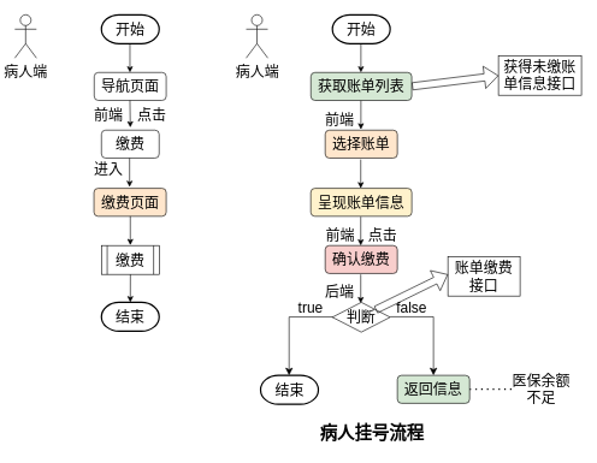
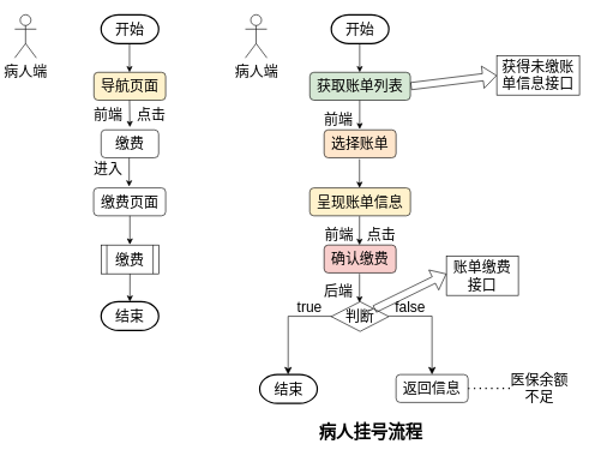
  <mxCell id="0" />
  <mxCell id="1" parent="0" />
  <mxCell id="2" value="&lt;font style=&quot;font-size: 20px;&quot;&gt;病人端&lt;/font&gt;" style="shape=umlActor;verticalLabelPosition=bottom;verticalAlign=top;html=1;outlineConnect=0;" parent="1" vertex="1"><mxGeometry x="20" y="20" width="30" height="60" as="geometry" /></mxCell>
  <mxCell id="3" value="开始" style="strokeWidth=2;html=1;shape=mxgraph.flowchart.terminator;whiteSpace=wrap;fontSize=20;" parent="1" vertex="1"><mxGeometry x="140" y="20" width="80" height="40" as="geometry" /></mxCell>
  <mxCell id="4" value="" style="endArrow=classic;html=1;fontSize=20;exitX=0.5;exitY=1;exitDx=0;exitDy=0;exitPerimeter=0;strokeWidth=1;" parent="1" edge="1"><mxGeometry width="50" height="50" relative="1" as="geometry"><mxPoint x="179.5" y="60" as="sourcePoint" /><mxPoint x="179.5" y="100" as="targetPoint" /></mxGeometry></mxCell>
- <mxCell id="5" value="导航页面" style="rounded=1;whiteSpace=wrap;html=1;fontSize=20;" parent="1" vertex="1"><mxGeometry x="130" y="100" width="99.75" height="38.75" as="geometry" /></mxCell>
+ <mxCell id="5" value="导航页面" style="rounded=1;whiteSpace=wrap;html=1;fontSize=20;fillColor=#fff2cc;" parent="1" vertex="1"><mxGeometry x="130" y="100" width="99.75" height="38.75" as="geometry" /></mxCell>
  <mxCell id="6" value="" style="endArrow=classic;html=1;fontSize=20;exitX=0.5;exitY=1;exitDx=0;exitDy=0;exitPerimeter=0;strokeWidth=1;entryX=0.5;entryY=0;entryDx=0;entryDy=0;" parent="1" edge="1"><mxGeometry width="50" height="50" relative="1" as="geometry"><mxPoint x="179.5" y="138.75" as="sourcePoint" /><mxPoint x="180" y="176.25" as="targetPoint" /></mxGeometry></mxCell>
  <mxCell id="7" value="前端" style="text;html=1;strokeColor=none;fillColor=none;align=center;verticalAlign=middle;whiteSpace=wrap;rounded=0;fontSize=20;" parent="1" vertex="1"><mxGeometry x="120" y="143.75" width="60" height="30" as="geometry" /></mxCell>
  <mxCell id="8" value="点击" style="text;html=1;strokeColor=none;fillColor=none;align=center;verticalAlign=middle;whiteSpace=wrap;rounded=0;fontSize=20;" parent="1" vertex="1"><mxGeometry x="180" y="143.75" width="60" height="30" as="geometry" /></mxCell>
  <mxCell id="9" value="缴费" style="rounded=1;whiteSpace=wrap;html=1;fontSize=20;" parent="1" vertex="1"><mxGeometry x="140" y="180" width="80" height="38.75" as="geometry" /></mxCell>
  <mxCell id="10" value="" style="endArrow=classic;html=1;fontSize=20;exitX=0.5;exitY=1;exitDx=0;exitDy=0;exitPerimeter=0;strokeWidth=1;" parent="1" edge="1"><mxGeometry width="50" height="50" relative="1" as="geometry"><mxPoint x="179" y="218.75" as="sourcePoint" /><mxPoint x="179" y="258.75" as="targetPoint" /></mxGeometry></mxCell>
- <mxCell id="11" value="缴费页面" style="rounded=1;whiteSpace=wrap;html=1;fontSize=20;fillColor=#ffe6cc;" parent="1" vertex="1"><mxGeometry x="129.63" y="260.63" width="100.12" height="38.75" as="geometry" /></mxCell>
+ <mxCell id="11" value="缴费页面" style="rounded=1;whiteSpace=wrap;html=1;fontSize=20;" parent="1" vertex="1"><mxGeometry x="129.63" y="260.63" width="100.12" height="38.75" as="geometry" /></mxCell>
  <mxCell id="12" value="进入" style="text;html=1;strokeColor=none;fillColor=none;align=center;verticalAlign=middle;whiteSpace=wrap;rounded=0;fontSize=20;" parent="1" vertex="1"><mxGeometry x="120" y="218.75" width="60" height="30" as="geometry" /></mxCell>
  <mxCell id="13" value="" style="endArrow=classic;html=1;fontSize=20;exitX=0.5;exitY=1;exitDx=0;exitDy=0;exitPerimeter=0;strokeWidth=1;" parent="1" edge="1"><mxGeometry width="50" height="50" relative="1" as="geometry"><mxPoint x="180" y="299.38" as="sourcePoint" /><mxPoint x="180" y="339.38" as="targetPoint" /></mxGeometry></mxCell>
  <mxCell id="14" value="&lt;font style=&quot;font-size: 20px;&quot;&gt;缴费&lt;/font&gt;" style="shape=process;whiteSpace=wrap;html=1;backgroundOutline=1;" parent="1" vertex="1"><mxGeometry x="140" y="340" width="80.25" height="40" as="geometry" /></mxCell>
  <mxCell id="15" value="" style="endArrow=classic;html=1;fontSize=20;strokeWidth=1;entryX=0.5;entryY=0;entryDx=0;entryDy=0;entryPerimeter=0;exitX=0.5;exitY=1;exitDx=0;exitDy=0;" parent="1" source="14" target="16" edge="1"><mxGeometry width="50" height="50" relative="1" as="geometry"><mxPoint x="280" y="410" as="sourcePoint" /><mxPoint x="250" y="410" as="targetPoint" /></mxGeometry></mxCell>
  <mxCell id="16" value="结束" style="strokeWidth=2;html=1;shape=mxgraph.flowchart.terminator;whiteSpace=wrap;fontSize=20;" parent="1" vertex="1"><mxGeometry x="140" y="418.75" width="80" height="40" as="geometry" /></mxCell>
  <mxCell id="17" value="&lt;font style=&quot;font-size: 20px;&quot;&gt;病人端&lt;/font&gt;" style="shape=umlActor;verticalLabelPosition=bottom;verticalAlign=top;html=1;outlineConnect=0;" parent="1" vertex="1"><mxGeometry x="340.5" y="20" width="30" height="60" as="geometry" /></mxCell>
  <mxCell id="18" value="开始" style="strokeWidth=2;html=1;shape=mxgraph.flowchart.terminator;whiteSpace=wrap;fontSize=20;" parent="1" vertex="1"><mxGeometry x="460" y="20" width="80" height="40" as="geometry" /></mxCell>
  <mxCell id="19" value="" style="endArrow=classic;html=1;fontSize=20;exitX=0.5;exitY=1;exitDx=0;exitDy=0;exitPerimeter=0;strokeWidth=1;" parent="1" edge="1"><mxGeometry width="50" height="50" relative="1" as="geometry"><mxPoint x="499.5" y="60" as="sourcePoint" /><mxPoint x="499.5" y="100" as="targetPoint" /></mxGeometry></mxCell>
  <mxCell id="20" value="获取账单列表" style="rounded=1;whiteSpace=wrap;html=1;fontSize=20;fillColor=#d5e8d4;" parent="1" vertex="1"><mxGeometry x="430.13" y="100" width="139.75" height="38.75" as="geometry" /></mxCell>
  <mxCell id="21" value="" style="shape=flexArrow;endArrow=classic;html=1;exitX=1;exitY=0.5;exitDx=0;exitDy=0;entryX=0;entryY=0.5;entryDx=0;entryDy=0;" parent="1" target="22" edge="1"><mxGeometry width="50" height="50" relative="1" as="geometry"><mxPoint x="570.5" y="119.25" as="sourcePoint" /><mxPoint x="715.5" y="118.875" as="targetPoint" /></mxGeometry></mxCell>
  <mxCell id="22" value="&lt;font style=&quot;font-size: 20px;&quot;&gt;获得未缴账单信息接口&lt;/font&gt;" style="rounded=0;whiteSpace=wrap;html=1;fillColor=none;" parent="1" vertex="1"><mxGeometry x="690" y="77.19" width="115" height="54.37" as="geometry" /></mxCell>
  <mxCell id="23" value="" style="endArrow=classic;html=1;fontSize=20;exitX=0.5;exitY=1;exitDx=0;exitDy=0;exitPerimeter=0;strokeWidth=1;" parent="1" edge="1"><mxGeometry width="50" height="50" relative="1" as="geometry"><mxPoint x="499.5" y="139" as="sourcePoint" /><mxPoint x="499.5" y="179" as="targetPoint" /></mxGeometry></mxCell>
  <mxCell id="24" value="选择账单" style="rounded=1;whiteSpace=wrap;html=1;fontSize=20;fillColor=#ffe6cc;" parent="1" vertex="1"><mxGeometry x="450.01" y="180" width="100" height="38.75" as="geometry" /></mxCell>
  <mxCell id="25" value="前端" style="text;html=1;strokeColor=none;fillColor=none;align=center;verticalAlign=middle;whiteSpace=wrap;rounded=0;fontSize=20;" parent="1" vertex="1"><mxGeometry x="440.25" y="150" width="60" height="30" as="geometry" /></mxCell>
  <mxCell id="26" value="" style="endArrow=classic;html=1;fontSize=20;exitX=0.5;exitY=1;exitDx=0;exitDy=0;exitPerimeter=0;strokeWidth=1;" parent="1" edge="1"><mxGeometry width="50" height="50" relative="1" as="geometry"><mxPoint x="499.25" y="220.63" as="sourcePoint" /><mxPoint x="499.25" y="260.63" as="targetPoint" /></mxGeometry></mxCell>
  <mxCell id="27" value="呈现账单信息" style="rounded=1;whiteSpace=wrap;html=1;fontSize=20;fillColor=#fff2cc;" parent="1" vertex="1"><mxGeometry x="430" y="260.63" width="140" height="38.75" as="geometry" /></mxCell>
  <mxCell id="28" value="" style="endArrow=classic;html=1;fontSize=20;exitX=0.5;exitY=1;exitDx=0;exitDy=0;exitPerimeter=0;strokeWidth=1;" parent="1" edge="1"><mxGeometry width="50" height="50" relative="1" as="geometry"><mxPoint x="499.25" y="300" as="sourcePoint" /><mxPoint x="499.25" y="340" as="targetPoint" /></mxGeometry></mxCell>
  <mxCell id="29" value="确认缴费" style="rounded=1;whiteSpace=wrap;html=1;fontSize=20;fillColor=#f8cecc;" parent="1" vertex="1"><mxGeometry x="450" y="340" width="100" height="38.75" as="geometry" /></mxCell>
  <mxCell id="30" value="前端" style="text;html=1;strokeColor=none;fillColor=none;align=center;verticalAlign=middle;whiteSpace=wrap;rounded=0;fontSize=20;" parent="1" vertex="1"><mxGeometry x="440.5" y="310" width="60" height="30" as="geometry" /></mxCell>
  <mxCell id="31" value="" style="endArrow=classic;html=1;fontSize=20;exitX=0.5;exitY=1;exitDx=0;exitDy=0;exitPerimeter=0;strokeWidth=1;" parent="1" edge="1"><mxGeometry width="50" height="50" relative="1" as="geometry"><mxPoint x="499.25" y="380" as="sourcePoint" /><mxPoint x="499.25" y="420" as="targetPoint" /></mxGeometry></mxCell>
  <mxCell id="32" value="病人挂号流程" style="text;html=1;strokeColor=none;fillColor=none;align=center;verticalAlign=middle;whiteSpace=wrap;rounded=0;fontSize=24;fontStyle=1" parent="1" vertex="1"><mxGeometry x="435" y="580" width="160" height="40" as="geometry" /></mxCell>
  <mxCell id="33" value="点击" style="text;html=1;strokeColor=none;fillColor=none;align=center;verticalAlign=middle;whiteSpace=wrap;rounded=0;fontSize=20;" vertex="1" parent="1"><mxGeometry x="500.25" y="310" width="60" height="30" as="geometry" /></mxCell>
  <mxCell id="34" value="后端" style="text;html=1;strokeColor=none;fillColor=none;align=center;verticalAlign=middle;whiteSpace=wrap;rounded=0;fontSize=20;" vertex="1" parent="1"><mxGeometry x="440.25" y="388.75" width="60" height="30" as="geometry" /></mxCell>
  <mxCell id="35" value="&lt;font style=&quot;font-size: 20px;&quot;&gt;判断&lt;/font&gt;" style="rhombus;whiteSpace=wrap;html=1;" vertex="1" parent="1"><mxGeometry x="460" y="418.75" width="80" height="41.25" as="geometry" /></mxCell>
  <mxCell id="36" value="" style="edgeStyle=segmentEdgeStyle;endArrow=classic;html=1;curved=0;rounded=0;endSize=8;startSize=8;fontSize=20;" edge="1" parent="1"><mxGeometry width="50" height="50" relative="1" as="geometry"><mxPoint x="460" y="440" as="sourcePoint" /><mxPoint x="400" y="520" as="targetPoint" /><Array as="points"><mxPoint x="400" y="439" /></Array></mxGeometry></mxCell>
  <mxCell id="37" value="" style="edgeStyle=segmentEdgeStyle;endArrow=classic;html=1;curved=0;rounded=0;endSize=8;startSize=8;fontSize=20;" edge="1" parent="1"><mxGeometry width="50" height="50" relative="1" as="geometry"><mxPoint x="540" y="438.75" as="sourcePoint" /><mxPoint x="600" y="520" as="targetPoint" /></mxGeometry></mxCell>
  <mxCell id="38" value="true" style="text;html=1;strokeColor=none;fillColor=none;align=center;verticalAlign=middle;whiteSpace=wrap;rounded=0;fontSize=20;" vertex="1" parent="1"><mxGeometry x="400" y="410" width="60" height="30" as="geometry" /></mxCell>
  <mxCell id="39" value="false" style="text;html=1;strokeColor=none;fillColor=none;align=center;verticalAlign=middle;whiteSpace=wrap;rounded=0;fontSize=20;" vertex="1" parent="1"><mxGeometry x="540" y="410" width="60" height="30" as="geometry" /></mxCell>
  <mxCell id="40" value="结束" style="strokeWidth=2;html=1;shape=mxgraph.flowchart.terminator;whiteSpace=wrap;fontSize=20;" vertex="1" parent="1"><mxGeometry x="360.5" y="520" width="80" height="40" as="geometry" /></mxCell>
- <mxCell id="41" value="返回信息" style="rounded=1;whiteSpace=wrap;html=1;fontSize=20;fillColor=#d5e8d4;" vertex="1" parent="1"><mxGeometry x="550" y="520" width="100.12" height="38.75" as="geometry" /></mxCell>
+ <mxCell id="41" value="返回信息" style="rounded=1;whiteSpace=wrap;html=1;fontSize=20;" vertex="1" parent="1"><mxGeometry x="550" y="520" width="100.12" height="38.75" as="geometry" /></mxCell>
  <mxCell id="42" value="" style="endArrow=none;dashed=1;html=1;dashPattern=1 3;strokeWidth=2;fontSize=20;exitX=1;exitY=0.5;exitDx=0;exitDy=0;" edge="1" parent="1" source="41"><mxGeometry width="50" height="50" relative="1" as="geometry"><mxPoint x="370" y="340" as="sourcePoint" /><mxPoint x="710" y="539" as="targetPoint" /></mxGeometry></mxCell>
  <mxCell id="43" value="医保余额不足" style="text;html=1;strokeColor=none;fillColor=none;align=center;verticalAlign=middle;whiteSpace=wrap;rounded=0;fontSize=20;" vertex="1" parent="1"><mxGeometry x="707.5" y="524.38" width="82.5" height="30" as="geometry" /></mxCell>
  <mxCell id="44" value="" style="shape=flexArrow;endArrow=classic;html=1;exitX=1;exitY=0;exitDx=0;exitDy=0;" edge="1" parent="1" source="35"><mxGeometry width="50" height="50" relative="1" as="geometry"><mxPoint x="650" y="290" as="sourcePoint" /><mxPoint x="620" y="380" as="targetPoint" /></mxGeometry></mxCell>
  <mxCell id="45" value="&lt;span style=&quot;font-size: 20px;&quot;&gt;账单缴费接口&lt;/span&gt;" style="rounded=0;whiteSpace=wrap;html=1;fillColor=none;" vertex="1" parent="1"><mxGeometry x="620" y="355.63" width="100" height="54.37" as="geometry" /></mxCell>
